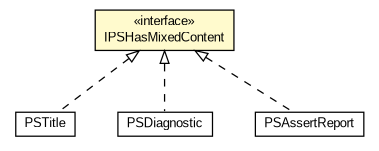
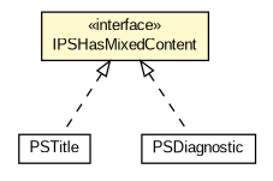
  digraph {
    nodesep=0.25
    ranksep=0.5
    node [fontcolor=black fontname=arial fontsize=10.0 shape=plaintext]
    edge [arrowtail=empty dir=back fontname=arial fontsize=10 headport=p labelfontname=arial labelfontsize=10 style=dashed tailport=p]
    n1 [label=<<table title="com.helger.schematron.pure.model.PSTitle" border="0" cellborder="1" cellspacing="0" cellpadding="2" port="p" href="./PSTitle.html"> 		<tr><td><table border="0" cellspacing="0" cellpadding="1"> <tr><td align="center" balign="center"> PSTitle </td></tr> 		</table></td></tr> 		</table>>]
    n2 [label=<<table title="com.helger.schematron.pure.model.PSDiagnostic" border="0" cellborder="1" cellspacing="0" cellpadding="2" port="p" href="./PSDiagnostic.html"> 		<tr><td><table border="0" cellspacing="0" cellpadding="1"> <tr><td align="center" balign="center"> PSDiagnostic </td></tr> 		</table></td></tr> 		</table>>]
-   n3 [label=<<table title="com.helger.schematron.pure.model.PSAssertReport" border="0" cellborder="1" cellspacing="0" cellpadding="2" port="p" href="./PSAssertReport.html"> 		<tr><td><table border="0" cellspacing="0" cellpadding="1"> <tr><td align="center" balign="center"> PSAssertReport </td></tr> 		</table></td></tr> 		</table>>]
    n4 [label=<<table title="com.helger.schematron.pure.model.IPSHasMixedContent" border="0" cellborder="1" cellspacing="0" cellpadding="2" port="p" bgcolor="lemonChiffon" href="./IPSHasMixedContent.html"> 		<tr><td><table border="0" cellspacing="0" cellpadding="1"> <tr><td align="center" balign="center"> &#171;interface&#187; </td></tr> <tr><td align="center" balign="center"> IPSHasMixedContent </td></tr> 		</table></td></tr> 		</table>>]
    n4 -> n1
    n4 -> n2
-   n4 -> n3
  }
